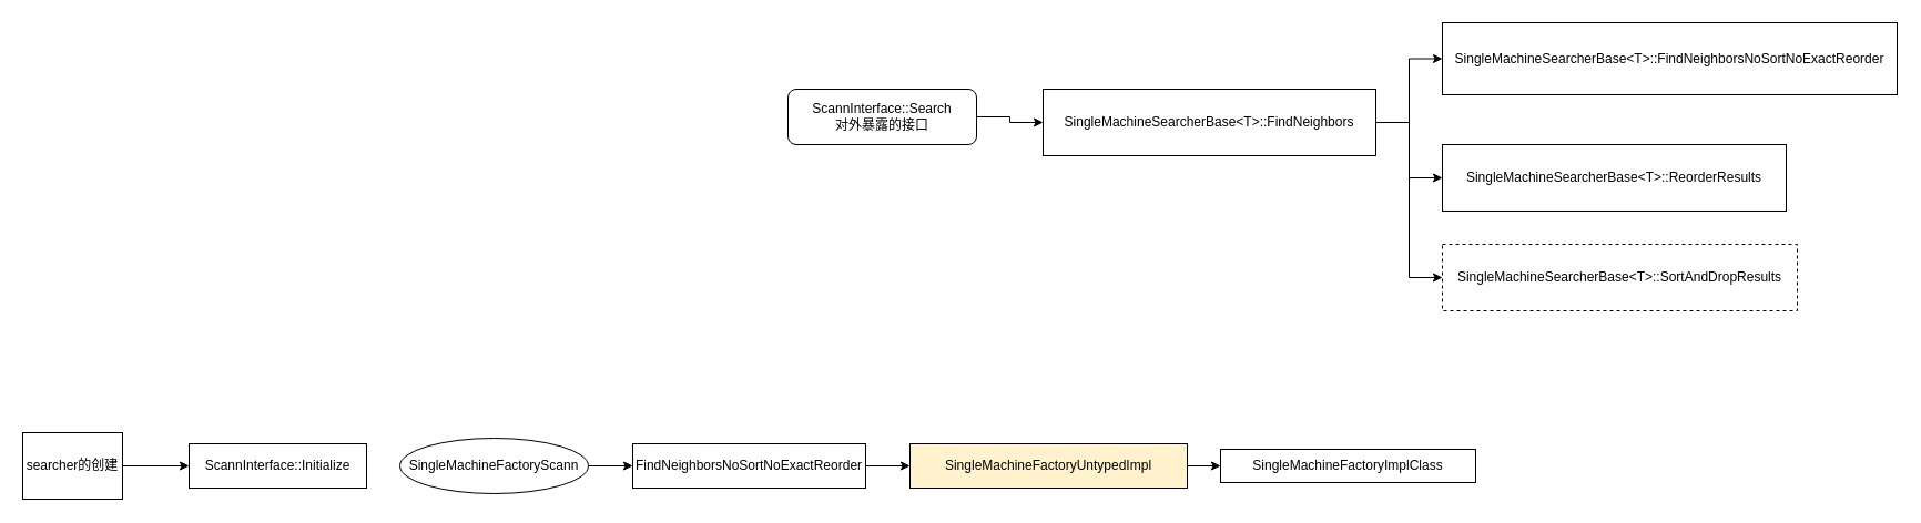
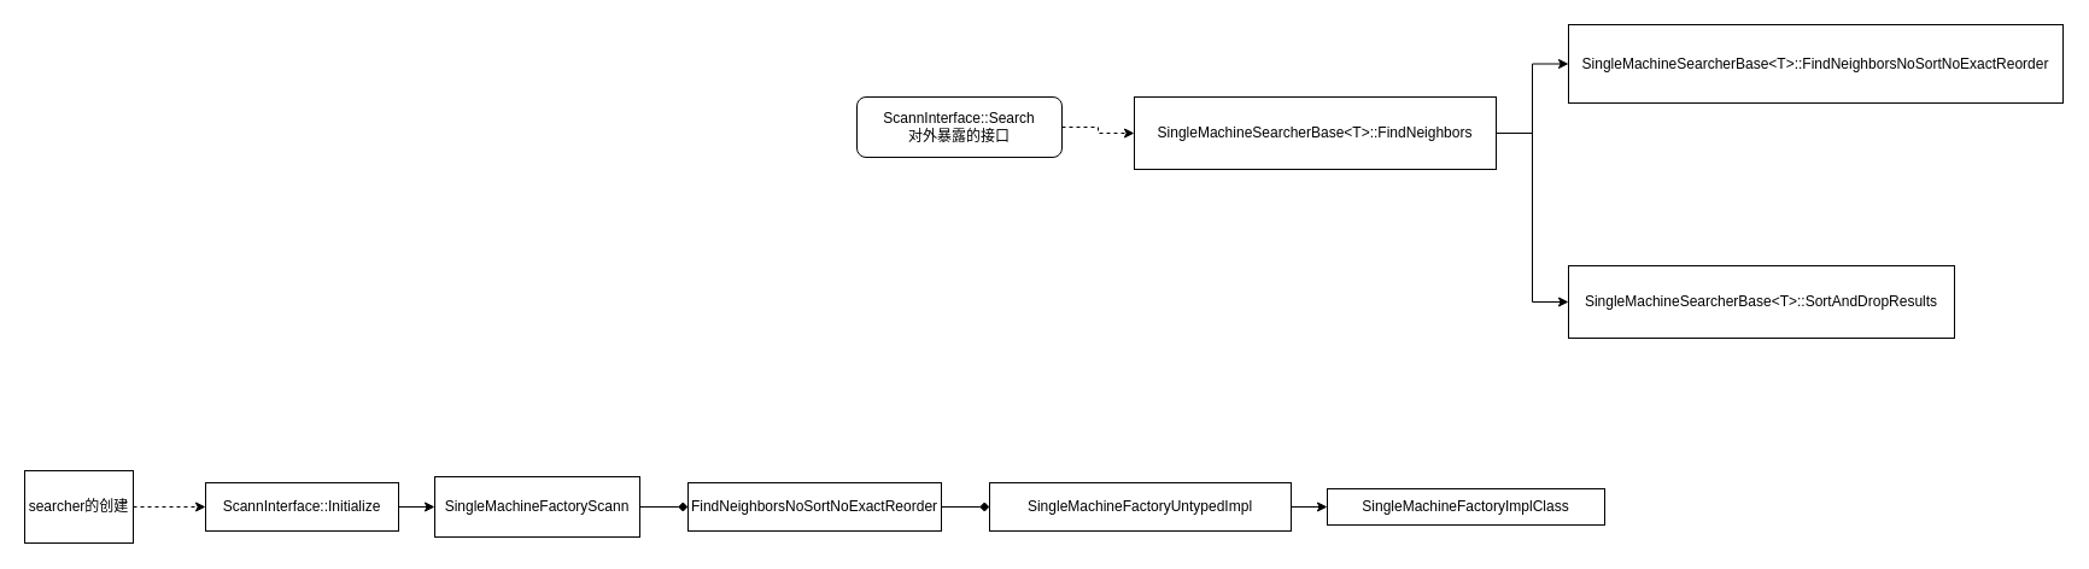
  <mxCell id="0" />
  <mxCell id="1" parent="0" />
- <mxCell id="2" style="edgeStyle=orthogonalEdgeStyle;rounded=0;orthogonalLoop=1;jettySize=auto;html=1;exitX=1;exitY=0.5;exitDx=0;exitDy=0;entryX=0;entryY=0.5;entryDx=0;entryDy=0;" edge="1" parent="1" source="3" target="7"><mxGeometry relative="1" as="geometry" /></mxCell>
+ <mxCell id="2" style="edgeStyle=orthogonalEdgeStyle;rounded=0;orthogonalLoop=1;jettySize=auto;html=1;exitX=1;exitY=0.5;exitDx=0;exitDy=0;entryX=0;entryY=0.5;entryDx=0;entryDy=0;dashed=1;" edge="1" parent="1" source="3" target="7"><mxGeometry relative="1" as="geometry" /></mxCell>
  <mxCell id="3" value="ScannInterface::Search&lt;div&gt;对外暴露的接口&lt;/div&gt;" style="rounded=1;whiteSpace=wrap;html=1;" vertex="1" parent="1"><mxGeometry x="710" y="80" width="170" height="50" as="geometry" /></mxCell>
  <mxCell id="4" style="edgeStyle=orthogonalEdgeStyle;rounded=0;orthogonalLoop=1;jettySize=auto;html=1;exitX=1;exitY=0.5;exitDx=0;exitDy=0;entryX=0;entryY=0.5;entryDx=0;entryDy=0;" edge="1" parent="1" source="7" target="8"><mxGeometry relative="1" as="geometry" /></mxCell>
- <mxCell id="5" style="edgeStyle=orthogonalEdgeStyle;rounded=0;orthogonalLoop=1;jettySize=auto;html=1;exitX=1;exitY=0.5;exitDx=0;exitDy=0;entryX=0;entryY=0.5;entryDx=0;entryDy=0;" edge="1" parent="1" source="7" target="9"><mxGeometry relative="1" as="geometry" /></mxCell>
  <mxCell id="6" style="edgeStyle=orthogonalEdgeStyle;rounded=0;orthogonalLoop=1;jettySize=auto;html=1;exitX=1;exitY=0.5;exitDx=0;exitDy=0;entryX=0;entryY=0.5;entryDx=0;entryDy=0;" edge="1" parent="1" source="7" target="10"><mxGeometry relative="1" as="geometry" /></mxCell>
  <mxCell id="7" value="SingleMachineSearcherBase&amp;lt;T&amp;gt;::FindNeighbors" style="rounded=0;whiteSpace=wrap;html=1;" vertex="1" parent="1"><mxGeometry x="940" y="80" width="300" height="60" as="geometry" /></mxCell>
  <mxCell id="8" value="SingleMachineSearcherBase&amp;lt;T&amp;gt;::FindNeighborsNoSortNoExactReorder" style="rounded=0;whiteSpace=wrap;html=1;" vertex="1" parent="1"><mxGeometry x="1300" y="20" width="410" height="65" as="geometry" /></mxCell>
- <mxCell id="9" value="SingleMachineSearcherBase&amp;lt;T&amp;gt;::ReorderResults" style="rounded=0;whiteSpace=wrap;html=1;" vertex="1" parent="1"><mxGeometry x="1300" y="130" width="310" height="60" as="geometry" /></mxCell>
- <mxCell id="10" value="SingleMachineSearcherBase&amp;lt;T&amp;gt;::SortAndDropResults" style="rounded=0;whiteSpace=wrap;html=1;dashed=1;" vertex="1" parent="1"><mxGeometry x="1300" y="220" width="320" height="60" as="geometry" /></mxCell>
- <mxCell id="11" style="edgeStyle=orthogonalEdgeStyle;rounded=0;orthogonalLoop=1;jettySize=auto;html=1;exitX=1;exitY=0.5;exitDx=0;exitDy=0;entryX=0;entryY=0.5;entryDx=0;entryDy=0;" edge="1" parent="1" source="12" target="21"><mxGeometry relative="1" as="geometry" /></mxCell>
+ <mxCell id="10" value="SingleMachineSearcherBase&amp;lt;T&amp;gt;::SortAndDropResults" style="rounded=0;whiteSpace=wrap;html=1;" vertex="1" parent="1"><mxGeometry x="1300" y="220" width="320" height="60" as="geometry" /></mxCell>
+ <mxCell id="11" style="edgeStyle=orthogonalEdgeStyle;rounded=0;orthogonalLoop=1;jettySize=auto;html=1;exitX=1;exitY=0.5;exitDx=0;exitDy=0;entryX=0;entryY=0.5;entryDx=0;entryDy=0;dashed=1;" edge="1" parent="1" source="12" target="21"><mxGeometry relative="1" as="geometry" /></mxCell>
  <mxCell id="12" value="searcher的创建" style="rounded=0;whiteSpace=wrap;html=1;" vertex="1" parent="1"><mxGeometry x="20" y="390" width="90" height="60" as="geometry" /></mxCell>
  <mxCell id="13" value="SingleMachineFactoryImplClass" style="rounded=0;whiteSpace=wrap;html=1;" vertex="1" parent="1"><mxGeometry x="1100" y="405" width="230" height="30" as="geometry" /></mxCell>
  <mxCell id="14" style="edgeStyle=orthogonalEdgeStyle;rounded=0;orthogonalLoop=1;jettySize=auto;html=1;exitX=1;exitY=0.5;exitDx=0;exitDy=0;entryX=0;entryY=0.5;entryDx=0;entryDy=0;" edge="1" parent="1" source="15" target="13"><mxGeometry relative="1" as="geometry" /></mxCell>
- <mxCell id="15" value="SingleMachineFactoryUntypedImpl" style="rounded=0;whiteSpace=wrap;html=1;fillColor=#fff2cc;" vertex="1" parent="1"><mxGeometry x="820" y="400" width="250" height="40" as="geometry" /></mxCell>
- <mxCell id="16" style="edgeStyle=orthogonalEdgeStyle;rounded=0;orthogonalLoop=1;jettySize=auto;html=1;exitX=1;exitY=0.5;exitDx=0;exitDy=0;entryX=0;entryY=0.5;entryDx=0;entryDy=0;" edge="1" parent="1" source="17" target="15"><mxGeometry relative="1" as="geometry" /></mxCell>
+ <mxCell id="15" value="SingleMachineFactoryUntypedImpl" style="rounded=0;whiteSpace=wrap;html=1;" vertex="1" parent="1"><mxGeometry x="820" y="400" width="250" height="40" as="geometry" /></mxCell>
+ <mxCell id="16" style="edgeStyle=orthogonalEdgeStyle;rounded=0;orthogonalLoop=1;jettySize=auto;html=1;exitX=1;exitY=0.5;exitDx=0;exitDy=0;entryX=0;entryY=0.5;entryDx=0;entryDy=0;endArrow=diamond;" edge="1" parent="1" source="17" target="15"><mxGeometry relative="1" as="geometry" /></mxCell>
  <mxCell id="17" value="FindNeighborsNoSortNoExactReorder" style="rounded=0;whiteSpace=wrap;html=1;" vertex="1" parent="1"><mxGeometry x="570" y="400" width="210" height="40" as="geometry" /></mxCell>
- <mxCell id="18" style="edgeStyle=orthogonalEdgeStyle;rounded=0;orthogonalLoop=1;jettySize=auto;html=1;exitX=1;exitY=0.5;exitDx=0;exitDy=0;entryX=0;entryY=0.5;entryDx=0;entryDy=0;" edge="1" parent="1" source="19" target="17"><mxGeometry relative="1" as="geometry" /></mxCell>
- <mxCell id="19" value="SingleMachineFactoryScann" style="ellipse;whiteSpace=wrap;html=1;" vertex="1" parent="1"><mxGeometry x="360" y="395" width="170" height="50" as="geometry" /></mxCell>
+ <mxCell id="18" style="edgeStyle=orthogonalEdgeStyle;rounded=0;orthogonalLoop=1;jettySize=auto;html=1;exitX=1;exitY=0.5;exitDx=0;exitDy=0;entryX=0;entryY=0.5;entryDx=0;entryDy=0;endArrow=diamond;" edge="1" parent="1" source="19" target="17"><mxGeometry relative="1" as="geometry" /></mxCell>
+ <mxCell id="19" value="SingleMachineFactoryScann" style="rounded=0;whiteSpace=wrap;html=1;" vertex="1" parent="1"><mxGeometry x="360" y="395" width="170" height="50" as="geometry" /></mxCell>
+ <mxCell id="20" style="edgeStyle=orthogonalEdgeStyle;rounded=0;orthogonalLoop=1;jettySize=auto;html=1;exitX=1;exitY=0.5;exitDx=0;exitDy=0;" edge="1" parent="1" source="21" target="19"><mxGeometry relative="1" as="geometry" /></mxCell>
  <mxCell id="21" value="ScannInterface::Initialize" style="rounded=0;whiteSpace=wrap;html=1;" vertex="1" parent="1"><mxGeometry x="170" y="400" width="160" height="40" as="geometry" /></mxCell>
